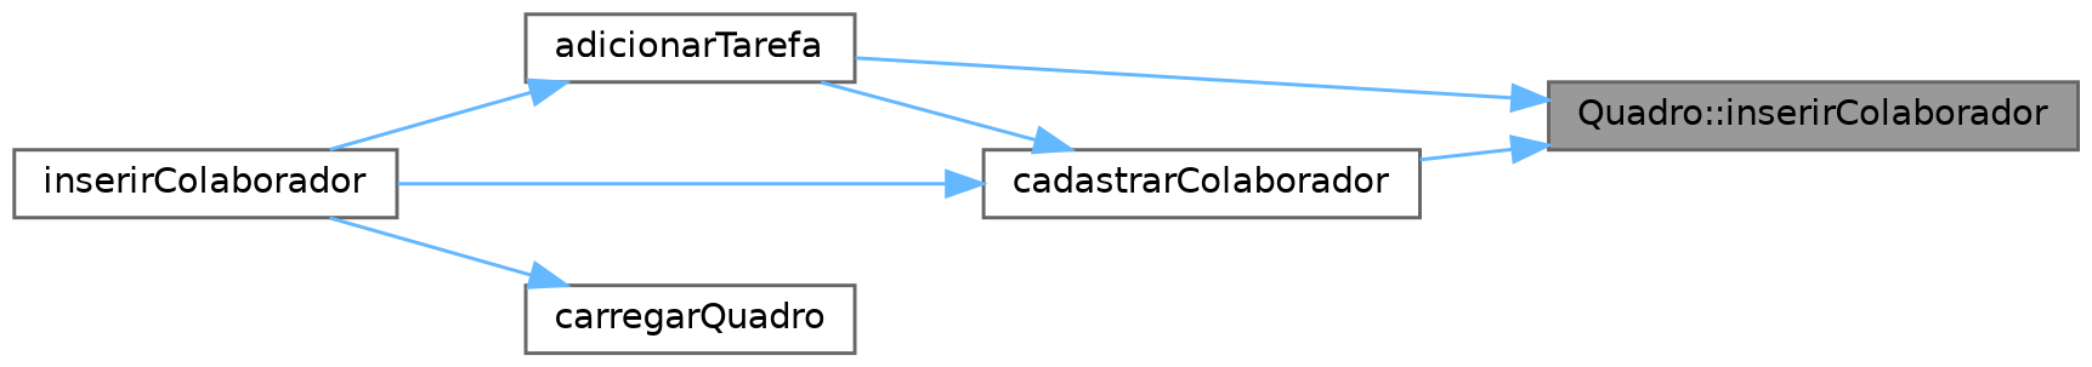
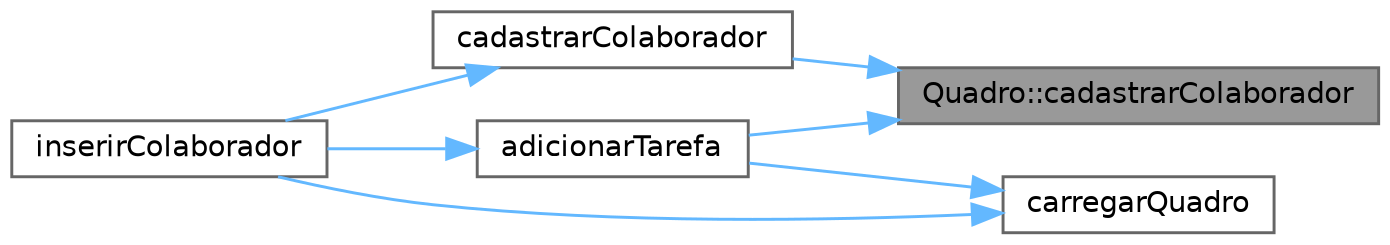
  digraph {
    rankdir=RL
    node [color=grey40 fillcolor=white fontname=Helvetica fontsize=10 shape=box style=filled]
    edge [color=steelblue1 dir=back fontname=Helvetica fontsize=10 labelfontname=Helvetica labelfontsize=10 style=solid]
-   n1 [color=gray40 fillcolor=grey60 fontcolor=black height=0.2 label="Quadro::inserirColaborador" width=0.4]
+   n1 [color=gray40 fillcolor=grey60 fontcolor=black height=0.2 label="Quadro::cadastrarColaborador" width=0.4]
    n2 [height=0.2 label=cadastrarColaborador width=0.4]
    n3 [height=0.2 label=adicionarTarefa width=0.4]
    n4 [height=0.2 label=inserirColaborador width=0.4]
    n5 [height=0.2 label=carregarQuadro width=0.4]
    n1 -> n2
    n1 -> n3
-   n2 -> n3
+   n5 -> n3
    n2 -> n4
    n3 -> n4
    n5 -> n4
  }
